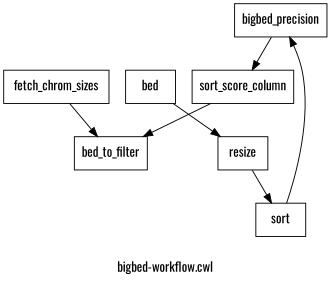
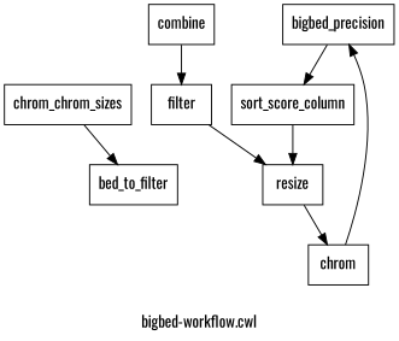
  digraph {
    compound=true
    fontname=Oswald
    label="bigbed-workflow.cwl"
    node [fontname=Oswald shape=box]
    edge [fontname=Oswald]
    n1 [label=bigbed_precision]
    n2 [label=sort_score_column]
    n3 [label=bed_to_filter]
    n4 [label=resize]
-   n5 [label=sort]
-   n6 [label=bed]
-   n8 [label=fetch_chrom_sizes]
+   n5 [label=chrom]
+   n6 [label=filter]
+   n7 [label=combine]
+   n8 [label=chrom_chrom_sizes]
    n1 -> n2
-   n2 -> n3
+   n2 -> n4
    n4 -> n5
    n5 -> n1
    n6 -> n4
+   n7 -> n6
    n8 -> n3
  }
